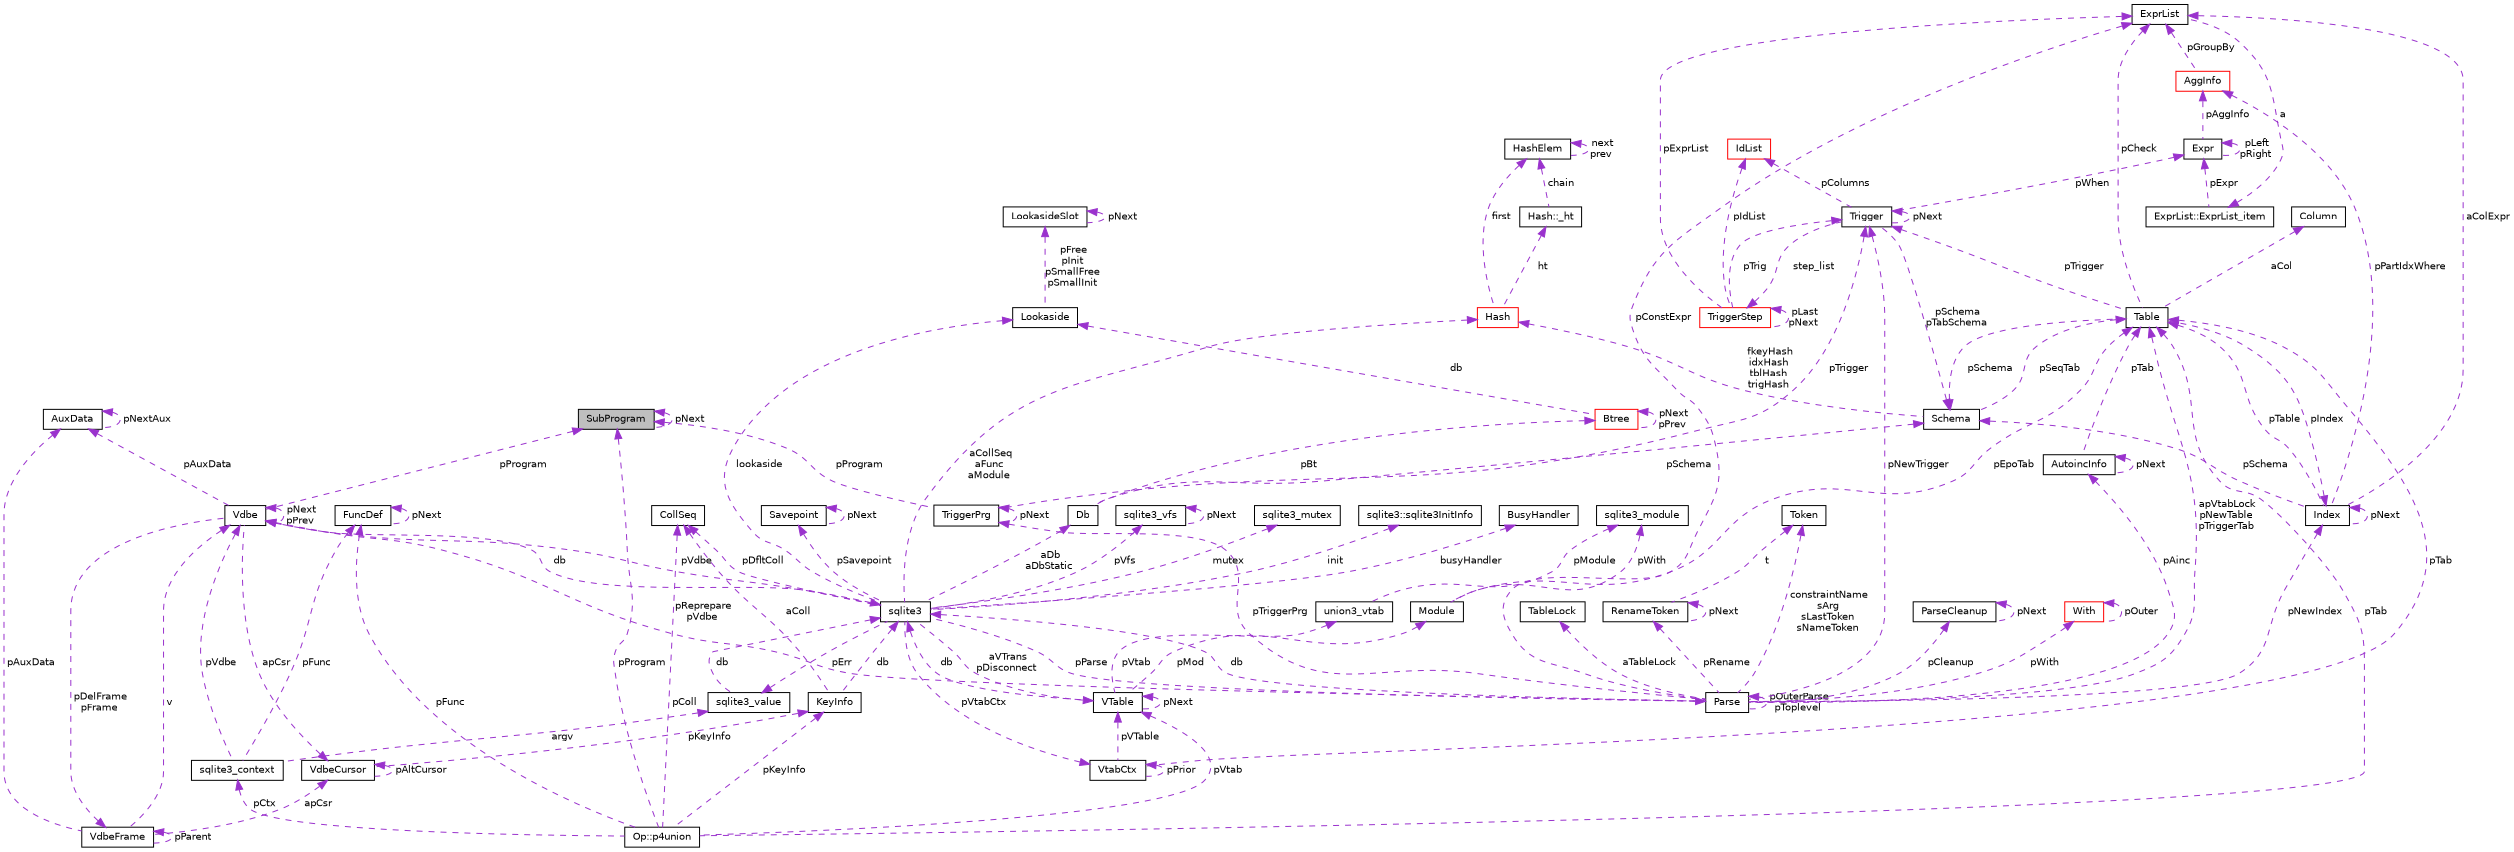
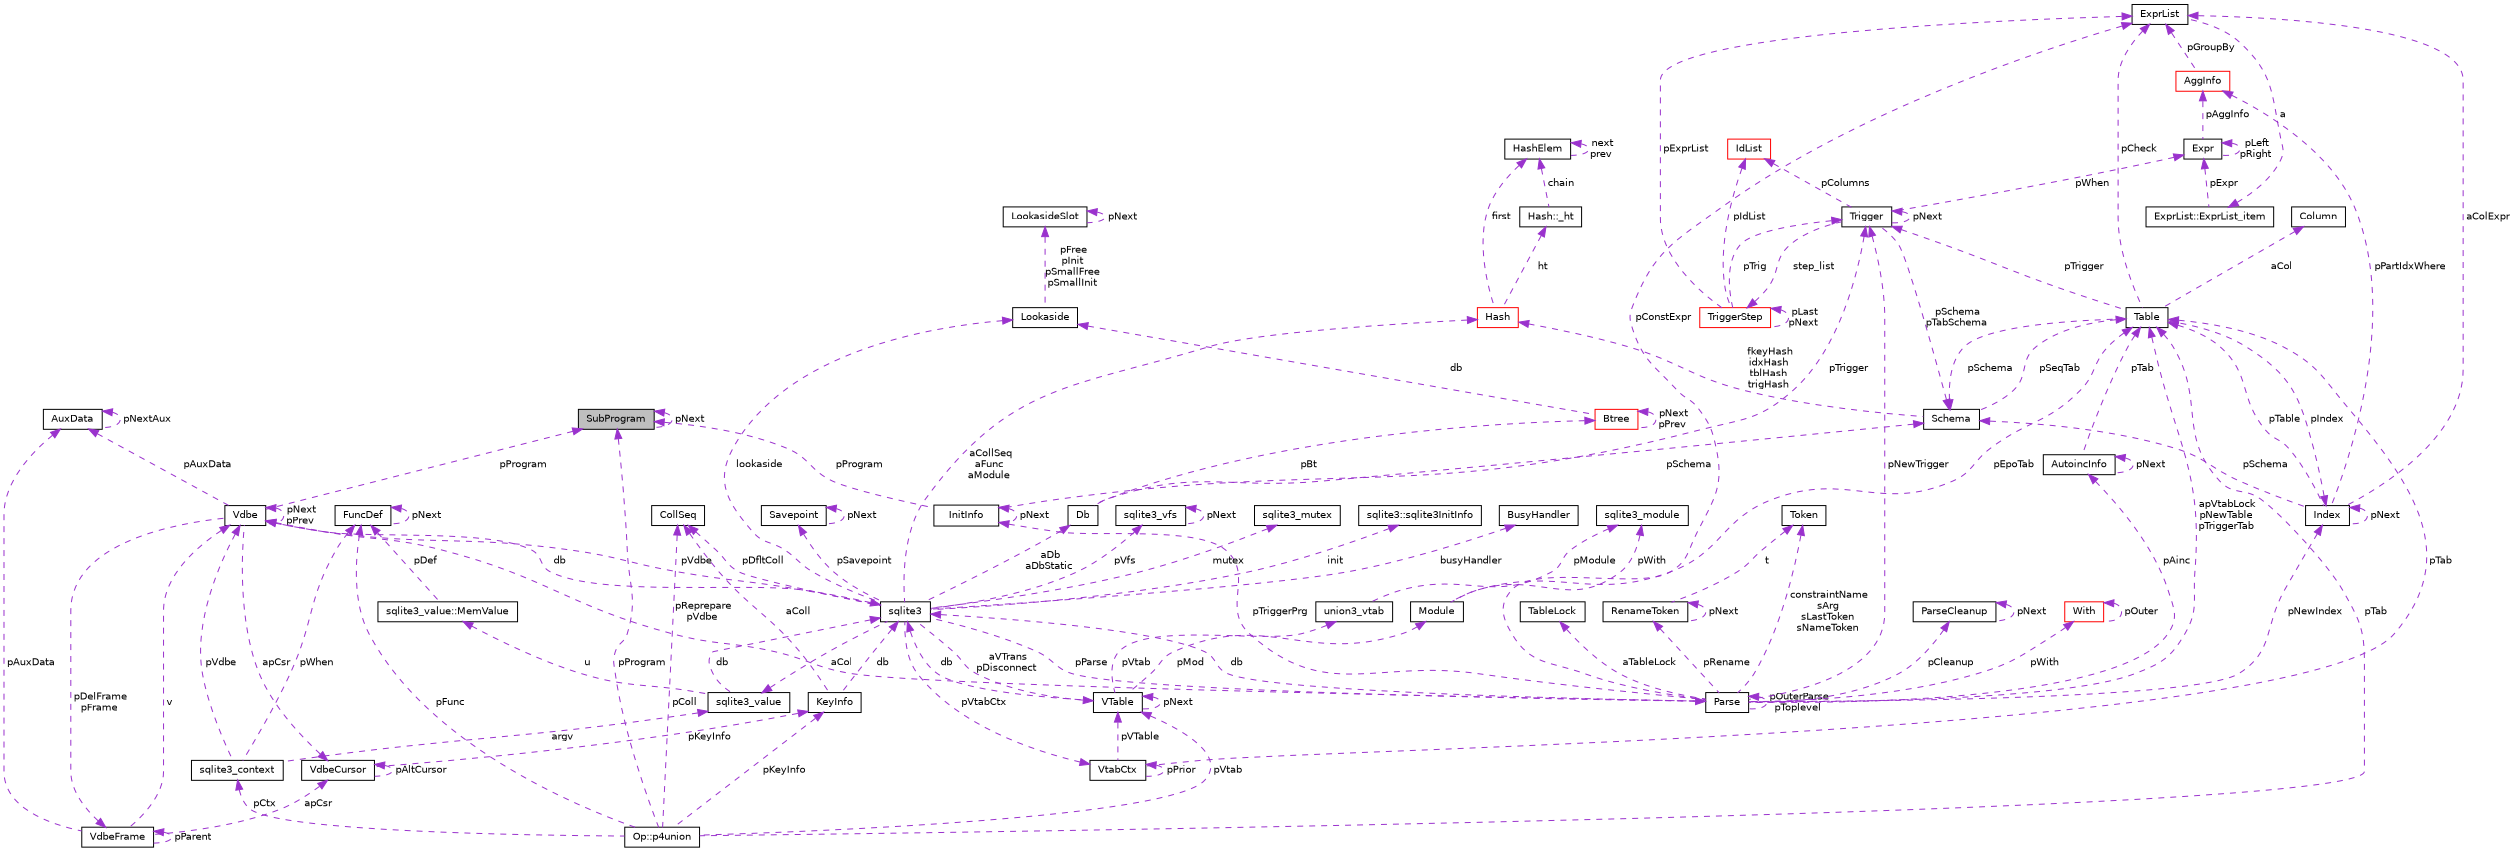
  digraph {
    node [color=black fillcolor=white fontname=Helvetica fontsize=10 shape=record style=filled]
    edge [color=darkorchid3 dir=back fontname=Helvetica fontsize=10 labelfontname=Helvetica labelfontsize=10 style=dashed]
    n1 [fillcolor=grey75 fontcolor=black height=0.2 label=SubProgram width=0.4]
    n2 [height=0.2 label="Op::p4union" width=0.4]
    n3 [height=0.2 label=Vdbe width=0.4]
-   n4 [height=0.2 label=TriggerPrg width=0.4]
+   n4 [height=0.2 label=InitInfo width=0.4]
    n5 [height=0.2 label=sqlite3_context width=0.4]
    n6 [height=0.2 label=sqlite3 width=0.4]
    n7 [height=0.2 label=Parse width=0.4]
    n8 [height=0.2 label=VdbeFrame width=0.4]
    n9 [height=0.2 label=FuncDef width=0.4]
+   n10 [height=0.2 label="sqlite3_value::MemValue" width=0.4]
    n11 [height=0.2 label=sqlite3_value width=0.4]
    n12 [height=0.2 label=VTable width=0.4]
    n13 [height=0.2 label=KeyInfo width=0.4]
    n14 [color=red height=0.2 label=Btree width=0.4]
    n15 [height=0.2 label=Db width=0.4]
    n16 [height=0.2 label=VtabCtx width=0.4]
    n17 [height=0.2 label=VdbeCursor width=0.4]
    n18 [height=0.2 label=sqlite3_vfs width=0.4]
    n19 [height=0.2 label=CollSeq width=0.4]
    n20 [height=0.2 label=sqlite3_mutex width=0.4]
    n21 [height=0.2 label=Schema width=0.4]
    n22 [height=0.2 label=Table width=0.4]
    n23 [height=0.2 label=Index width=0.4]
    n24 [height=0.2 label=Trigger width=0.4]
    n25 [height=0.2 label=AutoincInfo width=0.4]
    n26 [height=0.2 label=Module width=0.4]
    n27 [color=red height=0.2 label=TriggerStep width=0.4]
    n28 [color=red height=0.2 label=Hash width=0.4]
    n29 [height=0.2 label=HashElem width=0.4]
    n30 [height=0.2 label="Hash::_ht" width=0.4]
    n31 [height=0.2 label=Column width=0.4]
    n32 [height=0.2 label=Expr width=0.4]
    n33 [height=0.2 label="ExprList::ExprList_item" width=0.4]
    n34 [height=0.2 label=ExprList width=0.4]
    n35 [color=red height=0.2 label=AggInfo width=0.4]
    n36 [color=red height=0.2 label=IdList width=0.4]
    n37 [height=0.2 label="sqlite3::sqlite3InitInfo" width=0.4]
    n38 [height=0.2 label=Token width=0.4]
    n39 [height=0.2 label=RenameToken width=0.4]
    n40 [height=0.2 label=TableLock width=0.4]
    n41 [height=0.2 label=ParseCleanup width=0.4]
    n42 [color=red height=0.2 label=With width=0.4]
    n43 [height=0.2 label=Lookaside width=0.4]
    n44 [height=0.2 label=LookasideSlot width=0.4]
    n45 [height=0.2 label=sqlite3_module width=0.4]
    n46 [height=0.2 label=union3_vtab width=0.4]
    n47 [height=0.2 label=BusyHandler width=0.4]
    n48 [height=0.2 label=Savepoint width=0.4]
    n49 [height=0.2 label=AuxData width=0.4]
    n1 -> n1 [label=" pNext"]
    n1 -> n2 [label=" pProgram"]
    n1 -> n3 [label=" pProgram"]
    n1 -> n4 [label=" pProgram"]
    n3 -> n3 [label=" pNext\npPrev"]
    n3 -> n5 [label=" pVdbe"]
    n3 -> n6 [label=" pVdbe"]
    n3 -> n7 [label=" pReprepare\npVdbe"]
    n3 -> n8 [label=" v"]
    n4 -> n4 [label=" pNext"]
    n4 -> n7 [label=" pTriggerPrg"]
    n5 -> n2 [label=" pCtx"]
    n6 -> n3 [label=" db"]
    n6 -> n7 [label=" db"]
    n6 -> n11 [label=" db"]
    n6 -> n12 [label=" db"]
    n6 -> n13 [label=" db"]
    n7 -> n6 [label=" pParse"]
    n7 -> n7 [label=" pOuterParse\npToplevel"]
    n8 -> n3 [label=" pDelFrame\npFrame"]
    n8 -> n8 [label=" pParent"]
    n9 -> n2 [label=" pFunc"]
-   n9 -> n5 [label=" pFunc"]
+   n9 -> n5 [label=" pWhen"]
    n9 -> n9 [label=" pNext"]
+   n9 -> n10 [label=" pDef"]
+   n10 -> n11 [label=" u"]
    n11 -> n5 [label=" argv"]
-   n11 -> n6 [label=" pErr"]
+   n11 -> n6 [label=" aCol"]
    n12 -> n2 [label=" pVtab"]
    n12 -> n6 [label=" aVTrans\npDisconnect"]
    n12 -> n12 [label=" pNext"]
    n12 -> n16 [label=" pVTable"]
    n13 -> n2 [label=" pKeyInfo"]
    n13 -> n17 [label=" pKeyInfo"]
    n14 -> n14 [label=" pNext\npPrev"]
    n14 -> n15 [label=" pBt"]
    n15 -> n6 [label=" aDb\naDbStatic"]
    n16 -> n6 [label=" pVtabCtx"]
    n16 -> n16 [label=" pPrior"]
    n17 -> n3 [label=" apCsr"]
    n17 -> n8 [label=" apCsr"]
    n17 -> n17 [label=" pAltCursor"]
    n18 -> n6 [label=" pVfs"]
    n18 -> n18 [label=" pNext"]
    n19 -> n2 [label=" pColl"]
    n19 -> n6 [label=" pDfltColl"]
    n19 -> n13 [label=" aColl"]
    n20 -> n6 [label=" mutex"]
    n21 -> n15 [label=" pSchema"]
    n21 -> n22 [label=" pSchema"]
    n21 -> n23 [label=" pSchema"]
    n21 -> n24 [label=" pSchema\npTabSchema"]
    n22 -> n2 [label=" pTab"]
    n22 -> n7 [label=" apVtabLock\npNewTable\npTriggerTab"]
    n22 -> n16 [label=" pTab"]
    n22 -> n21 [label=" pSeqTab"]
    n22 -> n23 [label=" pTable"]
    n22 -> n25 [label=" pTab"]
    n22 -> n26 [label=" pEpoTab"]
    n23 -> n7 [label=" pNewIndex"]
    n23 -> n22 [label=" pIndex"]
    n23 -> n23 [label=" pNext"]
    n24 -> n4 [label=" pTrigger"]
    n24 -> n7 [label=" pNewTrigger"]
    n24 -> n22 [label=" pTrigger"]
    n24 -> n24 [label=" pNext"]
    n24 -> n27 [label=" pTrig"]
    n25 -> n7 [label=" pAinc"]
    n25 -> n25 [label=" pNext"]
    n26 -> n12 [label=" pMod"]
    n27 -> n24 [label=" step_list"]
    n27 -> n27 [label=" pLast\npNext"]
    n28 -> n6 [label=" aCollSeq\naFunc\naModule"]
    n28 -> n21 [label=" fkeyHash\nidxHash\ntblHash\ntrigHash"]
    n29 -> n28 [label=" first"]
    n29 -> n29 [label=" next\nprev"]
    n29 -> n30 [label=" chain"]
    n30 -> n28 [label=" ht"]
    n31 -> n22 [label=" aCol"]
    n32 -> n24 [label=" pWhen"]
    n32 -> n32 [label=" pLeft\npRight"]
    n32 -> n33 [label=" pExpr"]
    n33 -> n34 [label=" a"]
    n34 -> n7 [label=" pConstExpr"]
    n34 -> n22 [label=" pCheck"]
    n34 -> n23 [label=" aColExpr"]
    n34 -> n27 [label=" pExprList"]
    n34 -> n35 [label=" pGroupBy"]
    n35 -> n23 [label=" pPartIdxWhere"]
    n35 -> n32 [label=" pAggInfo"]
    n36 -> n24 [label=" pColumns"]
    n36 -> n27 [label=" pIdList"]
    n37 -> n6 [label=" init"]
    n38 -> n7 [label=" constraintName\nsArg\nsLastToken\nsNameToken"]
    n38 -> n39 [label=" t"]
    n39 -> n7 [label=" pRename"]
    n39 -> n39 [label=" pNext"]
    n40 -> n7 [label=" aTableLock"]
    n41 -> n7 [label=" pCleanup"]
    n41 -> n41 [label=" pNext"]
    n42 -> n7 [label=" pWith"]
    n42 -> n42 [label=" pOuter"]
    n43 -> n6 [label=" lookaside"]
    n43 -> n14 [label=" db"]
    n44 -> n43 [label=" pFree\npInit\npSmallFree\npSmallInit"]
    n44 -> n44 [label=" pNext"]
    n45 -> n26 [label=" pWith"]
    n45 -> n46 [label=" pModule"]
    n46 -> n12 [label=" pVtab"]
    n47 -> n6 [label=" busyHandler"]
    n48 -> n6 [label=" pSavepoint"]
    n48 -> n48 [label=" pNext"]
    n49 -> n3 [label=" pAuxData"]
    n49 -> n8 [label=" pAuxData"]
    n49 -> n49 [label=" pNextAux"]
  }
